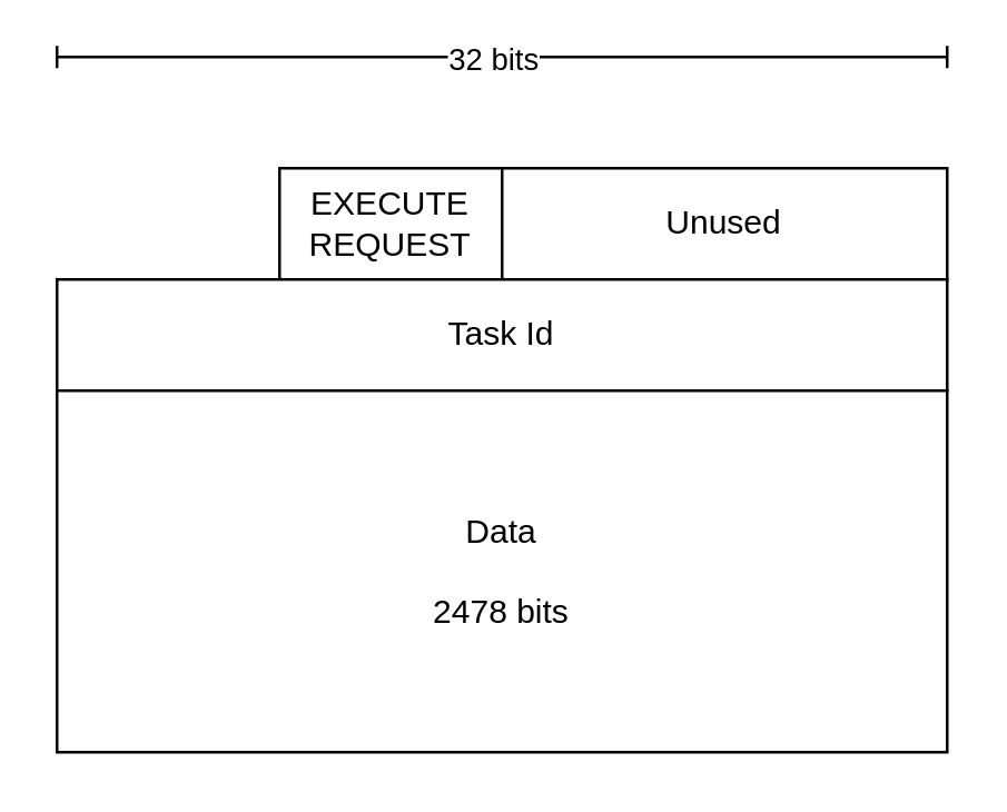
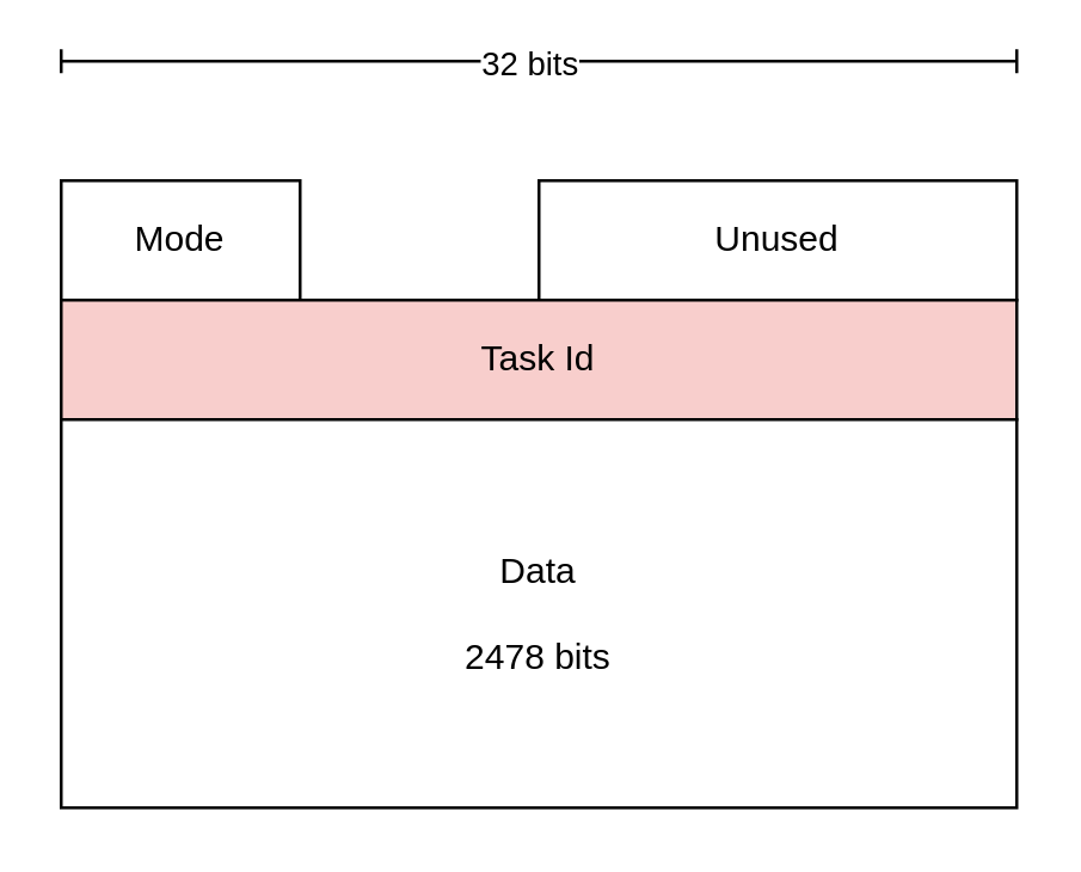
  <mxCell id="0" />
  <mxCell id="1" parent="0" />
  <mxCell id="2" value="" style="endArrow=baseDash;html=1;rounded=0;startArrow=baseDash;startFill=0;endFill=0;" parent="1" edge="1"><mxGeometry width="50" height="50" relative="1" as="geometry"><mxPoint x="20" y="20" as="sourcePoint" /><mxPoint x="340" y="20" as="targetPoint" /></mxGeometry></mxCell>
  <mxCell id="3" value="32 bits" style="edgeLabel;html=1;align=center;verticalAlign=middle;resizable=0;points=[];" parent="2" vertex="1" connectable="0"><mxGeometry x="-0.022" relative="1" as="geometry"><mxPoint as="offset" /></mxGeometry></mxCell>
- <mxCell id="5" value="EXECUTE&lt;div&gt;REQUEST&lt;/div&gt;" style="rounded=0;whiteSpace=wrap;html=1;" parent="1" vertex="1"><mxGeometry x="100" y="60" width="80" height="40" as="geometry" /></mxCell>
+ <mxCell id="4" value="Mode" style="rounded=0;whiteSpace=wrap;html=1;" parent="1" vertex="1"><mxGeometry x="20" y="60" width="80" height="40" as="geometry" /></mxCell>
  <mxCell id="6" value="Unused" style="rounded=0;whiteSpace=wrap;html=1;" parent="1" vertex="1"><mxGeometry x="180" y="60" width="160" height="40" as="geometry" /></mxCell>
- <mxCell id="7" value="Task Id" style="rounded=0;whiteSpace=wrap;html=1;" parent="1" vertex="1"><mxGeometry x="20" y="100" width="320" height="40" as="geometry" /></mxCell>
+ <mxCell id="7" value="Task Id" style="rounded=0;whiteSpace=wrap;html=1;fillColor=#f8cecc;" parent="1" vertex="1"><mxGeometry x="20" y="100" width="320" height="40" as="geometry" /></mxCell>
  <mxCell id="8" value="Data&lt;div&gt;&lt;br&gt;&lt;/div&gt;&lt;div&gt;2478 bits&lt;/div&gt;" style="rounded=0;whiteSpace=wrap;html=1;" vertex="1" parent="1"><mxGeometry x="20" y="140" width="320" height="130" as="geometry" /></mxCell>
